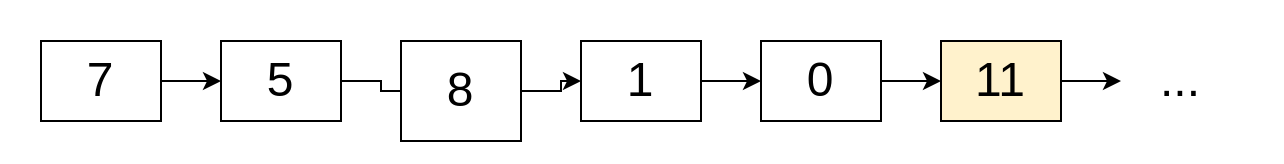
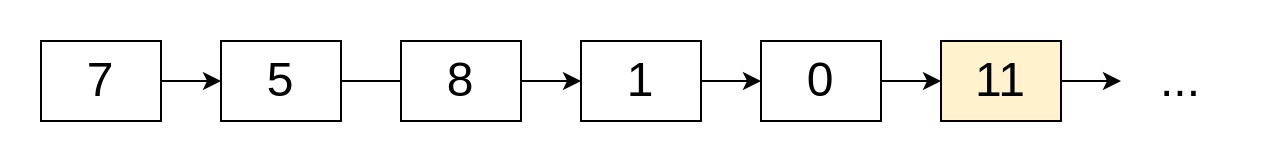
  <mxCell id="0" />
  <mxCell id="1" parent="0" />
  <mxCell id="2" style="edgeStyle=orthogonalEdgeStyle;rounded=0;orthogonalLoop=1;jettySize=auto;html=1;entryX=0;entryY=0.5;entryDx=0;entryDy=0;" edge="1" parent="1" source="3" target="5"><mxGeometry relative="1" as="geometry" /></mxCell>
  <mxCell id="3" value="&lt;font style=&quot;font-size: 24px;&quot;&gt;7&lt;/font&gt;" style="rounded=0;whiteSpace=wrap;html=1;" vertex="1" parent="1"><mxGeometry x="20" y="20" width="60" height="40" as="geometry" /></mxCell>
  <mxCell id="4" style="edgeStyle=orthogonalEdgeStyle;rounded=0;orthogonalLoop=1;jettySize=auto;html=1;endArrow=none;" edge="1" parent="1" source="5" target="7"><mxGeometry relative="1" as="geometry" /></mxCell>
  <mxCell id="5" value="&lt;font style=&quot;font-size: 24px;&quot;&gt;5&lt;/font&gt;" style="rounded=0;whiteSpace=wrap;html=1;" vertex="1" parent="1"><mxGeometry x="110" y="20" width="60" height="40" as="geometry" /></mxCell>
  <mxCell id="6" style="edgeStyle=orthogonalEdgeStyle;rounded=0;orthogonalLoop=1;jettySize=auto;html=1;entryX=0;entryY=0.5;entryDx=0;entryDy=0;" edge="1" parent="1" source="7" target="9"><mxGeometry relative="1" as="geometry" /></mxCell>
- <mxCell id="7" value="&lt;span style=&quot;font-size: 24px;&quot;&gt;8&lt;/span&gt;" style="rounded=0;whiteSpace=wrap;html=1;" vertex="1" parent="1"><mxGeometry x="200" y="20" width="60" height="50" as="geometry" /></mxCell>
+ <mxCell id="7" value="&lt;span style=&quot;font-size: 24px;&quot;&gt;8&lt;/span&gt;" style="rounded=0;whiteSpace=wrap;html=1;" vertex="1" parent="1"><mxGeometry x="200" y="20" width="60" height="40" as="geometry" /></mxCell>
  <mxCell id="8" style="edgeStyle=orthogonalEdgeStyle;rounded=0;orthogonalLoop=1;jettySize=auto;html=1;entryX=0;entryY=0.5;entryDx=0;entryDy=0;" edge="1" parent="1" source="9" target="11"><mxGeometry relative="1" as="geometry" /></mxCell>
  <mxCell id="9" value="&lt;font style=&quot;font-size: 24px;&quot;&gt;1&lt;/font&gt;" style="rounded=0;whiteSpace=wrap;html=1;" vertex="1" parent="1"><mxGeometry x="290" y="20" width="60" height="40" as="geometry" /></mxCell>
  <mxCell id="10" style="edgeStyle=orthogonalEdgeStyle;rounded=0;orthogonalLoop=1;jettySize=auto;html=1;" edge="1" parent="1" source="11" target="13"><mxGeometry relative="1" as="geometry" /></mxCell>
  <mxCell id="11" value="&lt;font style=&quot;font-size: 24px;&quot;&gt;0&lt;/font&gt;" style="rounded=0;whiteSpace=wrap;html=1;" vertex="1" parent="1"><mxGeometry x="380" y="20" width="60" height="40" as="geometry" /></mxCell>
  <mxCell id="12" style="edgeStyle=orthogonalEdgeStyle;rounded=0;orthogonalLoop=1;jettySize=auto;html=1;entryX=0;entryY=0.5;entryDx=0;entryDy=0;" edge="1" parent="1" source="13" target="14"><mxGeometry relative="1" as="geometry" /></mxCell>
  <mxCell id="13" value="&lt;span style=&quot;font-size: 24px;&quot;&gt;11&lt;/span&gt;" style="rounded=0;whiteSpace=wrap;html=1;fillColor=#fff2cc;" vertex="1" parent="1"><mxGeometry x="470" y="20" width="60" height="40" as="geometry" /></mxCell>
  <mxCell id="14" value="&lt;span style=&quot;font-size: 24px;&quot;&gt;...&lt;/span&gt;" style="rounded=0;whiteSpace=wrap;html=1;strokeColor=none;" vertex="1" parent="1"><mxGeometry x="560" y="20" width="60" height="40" as="geometry" /></mxCell>
